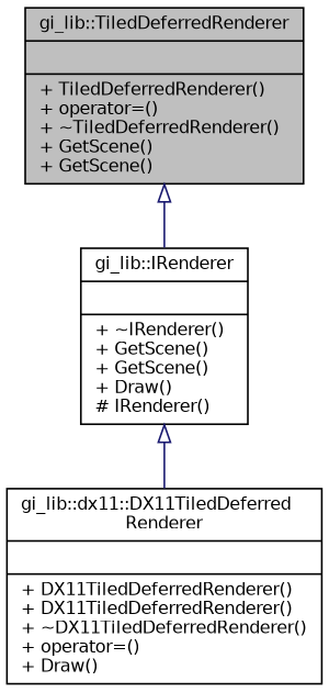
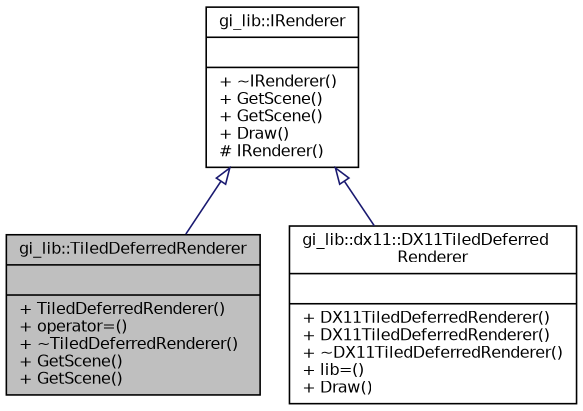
  digraph {
    node [color=black fillcolor=white fontname=Helvetica fontsize=10 shape=record style=filled]
    edge [arrowtail=onormal color=midnightblue dir=back fontname=Helvetica fontsize=10 labelfontname=Helvetica labelfontsize=10 style=solid]
    n1 [fillcolor=grey75 fontcolor=black height=0.2 label="{gi_lib::TiledDeferredRenderer\n||+ TiledDeferredRenderer()\l+ operator=()\l+ ~TiledDeferredRenderer()\l+ GetScene()\l+ GetScene()\l}" width=0.4]
-   n2 [height=0.2 label="{gi_lib::dx11::DX11TiledDeferred\lRenderer\n||+ DX11TiledDeferredRenderer()\l+ DX11TiledDeferredRenderer()\l+ ~DX11TiledDeferredRenderer()\l+ operator=()\l+ Draw()\l}" width=0.4]
+   n2 [height=0.2 label="{gi_lib::dx11::DX11TiledDeferred\lRenderer\n||+ DX11TiledDeferredRenderer()\l+ DX11TiledDeferredRenderer()\l+ ~DX11TiledDeferredRenderer()\l+ lib=()\l+ Draw()\l}" width=0.4]
    n3 [height=0.2 label="{gi_lib::IRenderer\n||+ ~IRenderer()\l+ GetScene()\l+ GetScene()\l+ Draw()\l# IRenderer()\l}" width=0.4]
-   n1 -> n3
+   n3 -> n1
    n3 -> n2
  }
